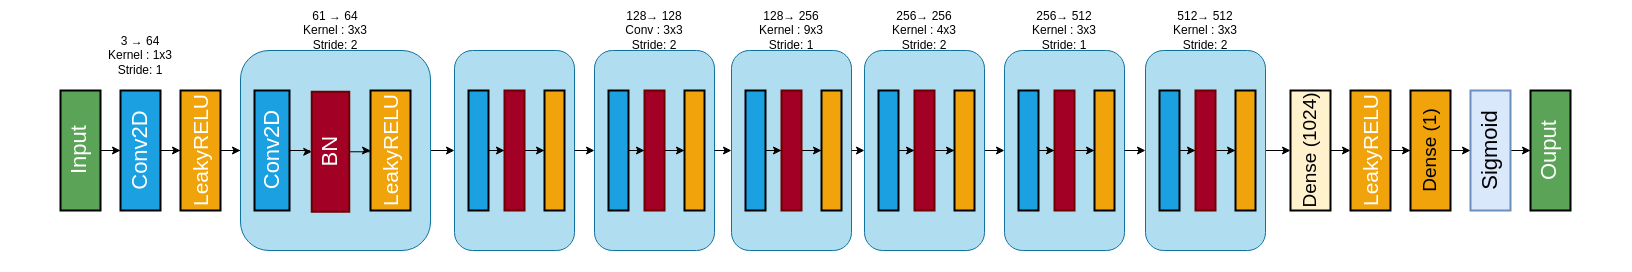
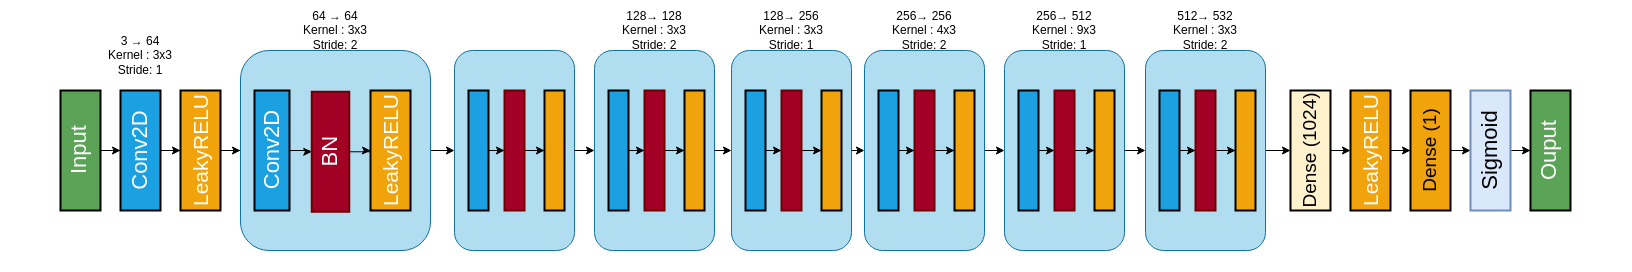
  <mxCell id="0" />
  <mxCell id="1" parent="0" />
  <mxCell id="2" style="edgeStyle=orthogonalEdgeStyle;rounded=0;orthogonalLoop=1;jettySize=auto;html=1;entryX=0.5;entryY=0;entryDx=0;entryDy=0;" edge="1" parent="1" source="3" target="5"><mxGeometry relative="1" as="geometry" /></mxCell>
  <mxCell id="3" value="&lt;font style=&quot;font-size: 22px; color: light-dark(rgb(255, 255, 255), rgb(237, 237, 237));&quot;&gt;Input&lt;/font&gt;" style="rounded=0;whiteSpace=wrap;html=1;rotation=-90;fillColor=light-dark(#5ba457, #1f2f1e);strokeColor=light-dark(#000000, #446e2c);horizontal=0;textDirection=vertical-rl;strokeWidth=2;" parent="1" vertex="1"><mxGeometry x="20" y="130" width="120" height="40" as="geometry" /></mxCell>
  <mxCell id="4" style="edgeStyle=orthogonalEdgeStyle;rounded=0;orthogonalLoop=1;jettySize=auto;html=1;entryX=0.5;entryY=0;entryDx=0;entryDy=0;" edge="1" parent="1" source="5" target="7"><mxGeometry relative="1" as="geometry" /></mxCell>
  <mxCell id="5" value="&lt;font style=&quot;font-size: 22px;&quot;&gt;Conv2D&lt;/font&gt;" style="rounded=0;whiteSpace=wrap;html=1;rotation=-90;fillColor=#1ba1e2;fontColor=#ffffff;strokeColor=light-dark(#000000, #51afe7);strokeWidth=2;" parent="1" vertex="1"><mxGeometry x="80" y="130" width="120" height="40" as="geometry" /></mxCell>
  <mxCell id="6" style="edgeStyle=orthogonalEdgeStyle;rounded=0;orthogonalLoop=1;jettySize=auto;html=1;entryX=0;entryY=0.5;entryDx=0;entryDy=0;" edge="1" parent="1" source="7" target="68"><mxGeometry relative="1" as="geometry" /></mxCell>
  <mxCell id="7" value="&lt;font style=&quot;font-size: 21px;&quot;&gt;&lt;span style=&quot;color: light-dark(rgb(255, 255, 255), rgb(237, 237, 237));&quot;&gt;LeakyRELU&lt;/span&gt;&lt;/font&gt;" style="rounded=0;whiteSpace=wrap;html=1;rotation=-90;fillColor=#f0a30a;strokeColor=light-dark(#000000, #51afe7);fontColor=#000000;strokeWidth=2;" parent="1" vertex="1"><mxGeometry x="140" y="130" width="120" height="40" as="geometry" /></mxCell>
  <mxCell id="8" style="edgeStyle=orthogonalEdgeStyle;rounded=0;orthogonalLoop=1;jettySize=auto;html=1;" edge="1" parent="1" source="9" target="10"><mxGeometry relative="1" as="geometry" /></mxCell>
  <mxCell id="9" value="&lt;font style=&quot;font-size: 22px;&quot;&gt;Sigmoid&lt;/font&gt;" style="rounded=0;whiteSpace=wrap;html=1;rotation=-90;fillColor=#dae8fc;strokeColor=#6c8ebf;strokeWidth=2;" parent="1" vertex="1"><mxGeometry x="1430" y="130" width="120" height="40" as="geometry" /></mxCell>
  <mxCell id="10" value="&lt;div&gt;&lt;font style=&quot;font-size: 22px; color: rgb(255, 255, 255);&quot;&gt;Ouput&lt;/font&gt;&lt;/div&gt;" style="rounded=0;whiteSpace=wrap;html=1;rotation=-90;fillColor=light-dark(#5ba457, #1f2f1e);strokeColor=light-dark(#000000, #446e2c);horizontal=0;textDirection=vertical-rl;strokeWidth=2;" parent="1" vertex="1"><mxGeometry x="1490" y="130" width="120" height="40" as="geometry" /></mxCell>
- <mxCell id="11" value="&lt;div&gt;3 → 64 Kernel : 1x3&lt;/div&gt;&lt;div&gt;Stride: 1&lt;/div&gt;" style="text;html=1;align=center;verticalAlign=middle;whiteSpace=wrap;rounded=0;" parent="1" vertex="1"><mxGeometry x="102" y="40" width="76" height="30" as="geometry" /></mxCell>
+ <mxCell id="11" value="&lt;div&gt;3 → 64 Kernel : 3x3&lt;/div&gt;&lt;div&gt;Stride: 1&lt;/div&gt;" style="text;html=1;align=center;verticalAlign=middle;whiteSpace=wrap;rounded=0;" parent="1" vertex="1"><mxGeometry x="102" y="40" width="76" height="30" as="geometry" /></mxCell>
  <mxCell id="12" value="" style="endArrow=classic;html=1;rounded=0;exitX=1;exitY=0.5;exitDx=0;exitDy=0;entryX=0.5;entryY=0;entryDx=0;entryDy=0;" edge="1" parent="1" source="51"><mxGeometry width="50" height="50" relative="1" as="geometry"><mxPoint x="1250" y="150" as="sourcePoint" /><mxPoint x="1290" y="150" as="targetPoint" /></mxGeometry></mxCell>
- <mxCell id="13" value="&lt;div&gt;61 → 64 Kernel : 3x3&lt;/div&gt;&lt;div&gt;Stride: 2&lt;/div&gt;" style="text;html=1;align=center;verticalAlign=middle;whiteSpace=wrap;rounded=0;" vertex="1" parent="1"><mxGeometry x="297" y="20" width="76" height="20" as="geometry" /></mxCell>
+ <mxCell id="13" value="&lt;div&gt;64 → 64 Kernel : 3x3&lt;/div&gt;&lt;div&gt;Stride: 2&lt;/div&gt;" style="text;html=1;align=center;verticalAlign=middle;whiteSpace=wrap;rounded=0;" vertex="1" parent="1"><mxGeometry x="297" y="20" width="76" height="20" as="geometry" /></mxCell>
  <mxCell id="14" value="" style="group" vertex="1" connectable="0" parent="1"><mxGeometry x="454" y="50" width="120" height="200" as="geometry" /></mxCell>
  <mxCell id="15" value="" style="rounded=1;whiteSpace=wrap;html=1;fillColor=#b1ddf0;strokeColor=#10739e;" vertex="1" parent="14"><mxGeometry width="120" height="200" as="geometry" /></mxCell>
  <mxCell id="16" style="edgeStyle=orthogonalEdgeStyle;rounded=0;orthogonalLoop=1;jettySize=auto;html=1;" edge="1" parent="14" source="17" target="19"><mxGeometry relative="1" as="geometry" /></mxCell>
  <mxCell id="17" value="" style="rounded=0;whiteSpace=wrap;html=1;rotation=-90;fillColor=#1ba1e2;fontColor=#ffffff;strokeColor=light-dark(#000000, #51afe7);strokeWidth=2;" vertex="1" parent="14"><mxGeometry x="-36" y="90" width="120" height="20" as="geometry" /></mxCell>
  <mxCell id="18" style="edgeStyle=orthogonalEdgeStyle;rounded=0;orthogonalLoop=1;jettySize=auto;html=1;" edge="1" parent="14" source="19" target="20"><mxGeometry relative="1" as="geometry" /></mxCell>
  <mxCell id="19" value="" style="rounded=0;whiteSpace=wrap;html=1;rotation=-90;fillColor=#a20025;strokeColor=#6F0000;strokeWidth=2;fontColor=#ffffff;" vertex="1" parent="14"><mxGeometry y="90" width="120" height="20" as="geometry" /></mxCell>
  <mxCell id="20" value="" style="rounded=0;whiteSpace=wrap;html=1;rotation=-90;fillColor=#f0a30a;strokeColor=light-dark(#000000, #51afe7);fontColor=#000000;strokeWidth=2;" vertex="1" parent="14"><mxGeometry x="40" y="90" width="120" height="20" as="geometry" /></mxCell>
  <mxCell id="21" value="" style="group" vertex="1" connectable="0" parent="1"><mxGeometry x="594" y="50" width="120" height="200" as="geometry" /></mxCell>
  <mxCell id="22" value="" style="rounded=1;whiteSpace=wrap;html=1;fillColor=#b1ddf0;strokeColor=#10739e;" vertex="1" parent="21"><mxGeometry width="120" height="200" as="geometry" /></mxCell>
  <mxCell id="23" style="edgeStyle=orthogonalEdgeStyle;rounded=0;orthogonalLoop=1;jettySize=auto;html=1;" edge="1" parent="21" source="24" target="26"><mxGeometry relative="1" as="geometry" /></mxCell>
  <mxCell id="24" value="" style="rounded=0;whiteSpace=wrap;html=1;rotation=-90;fillColor=#1ba1e2;fontColor=#ffffff;strokeColor=light-dark(#000000, #51afe7);strokeWidth=2;" vertex="1" parent="21"><mxGeometry x="-36" y="90" width="120" height="20" as="geometry" /></mxCell>
  <mxCell id="25" style="edgeStyle=orthogonalEdgeStyle;rounded=0;orthogonalLoop=1;jettySize=auto;html=1;" edge="1" parent="21" source="26" target="27"><mxGeometry relative="1" as="geometry" /></mxCell>
  <mxCell id="26" value="" style="rounded=0;whiteSpace=wrap;html=1;rotation=-90;fillColor=#a20025;strokeColor=#6F0000;strokeWidth=2;fontColor=#ffffff;" vertex="1" parent="21"><mxGeometry y="90" width="120" height="20" as="geometry" /></mxCell>
  <mxCell id="27" value="" style="rounded=0;whiteSpace=wrap;html=1;rotation=-90;fillColor=#f0a30a;strokeColor=light-dark(#000000, #51afe7);fontColor=#000000;strokeWidth=2;" vertex="1" parent="21"><mxGeometry x="40" y="90" width="120" height="20" as="geometry" /></mxCell>
  <mxCell id="28" value="" style="group" vertex="1" connectable="0" parent="1"><mxGeometry x="731" y="50" width="120" height="200" as="geometry" /></mxCell>
  <mxCell id="29" value="" style="rounded=1;whiteSpace=wrap;html=1;fillColor=#b1ddf0;strokeColor=#10739e;" vertex="1" parent="28"><mxGeometry width="120" height="200" as="geometry" /></mxCell>
  <mxCell id="30" style="edgeStyle=orthogonalEdgeStyle;rounded=0;orthogonalLoop=1;jettySize=auto;html=1;" edge="1" parent="28" source="31" target="33"><mxGeometry relative="1" as="geometry" /></mxCell>
  <mxCell id="31" value="" style="rounded=0;whiteSpace=wrap;html=1;rotation=-90;fillColor=#1ba1e2;fontColor=#ffffff;strokeColor=light-dark(#000000, #51afe7);strokeWidth=2;" vertex="1" parent="28"><mxGeometry x="-36" y="90" width="120" height="20" as="geometry" /></mxCell>
  <mxCell id="32" style="edgeStyle=orthogonalEdgeStyle;rounded=0;orthogonalLoop=1;jettySize=auto;html=1;" edge="1" parent="28" source="33" target="34"><mxGeometry relative="1" as="geometry" /></mxCell>
  <mxCell id="33" value="" style="rounded=0;whiteSpace=wrap;html=1;rotation=-90;fillColor=#a20025;strokeColor=#6F0000;strokeWidth=2;fontColor=#ffffff;" vertex="1" parent="28"><mxGeometry y="90" width="120" height="20" as="geometry" /></mxCell>
  <mxCell id="34" value="" style="rounded=0;whiteSpace=wrap;html=1;rotation=-90;fillColor=#f0a30a;strokeColor=light-dark(#000000, #51afe7);fontColor=#000000;strokeWidth=2;" vertex="1" parent="28"><mxGeometry x="40" y="90" width="120" height="20" as="geometry" /></mxCell>
  <mxCell id="35" value="" style="group" vertex="1" connectable="0" parent="1"><mxGeometry x="864" y="50" width="120" height="200" as="geometry" /></mxCell>
  <mxCell id="36" style="edgeStyle=orthogonalEdgeStyle;rounded=0;orthogonalLoop=1;jettySize=auto;html=1;exitX=1;exitY=0.5;exitDx=0;exitDy=0;" edge="1" parent="35" source="37"><mxGeometry relative="1" as="geometry"><mxPoint x="140.0" y="99.882" as="targetPoint" /></mxGeometry></mxCell>
  <mxCell id="37" value="" style="rounded=1;whiteSpace=wrap;html=1;fillColor=#b1ddf0;strokeColor=#10739e;" vertex="1" parent="35"><mxGeometry width="120" height="200" as="geometry" /></mxCell>
  <mxCell id="38" style="edgeStyle=orthogonalEdgeStyle;rounded=0;orthogonalLoop=1;jettySize=auto;html=1;" edge="1" parent="35" source="39" target="41"><mxGeometry relative="1" as="geometry" /></mxCell>
  <mxCell id="39" value="" style="rounded=0;whiteSpace=wrap;html=1;rotation=-90;fillColor=#1ba1e2;fontColor=#ffffff;strokeColor=light-dark(#000000, #51afe7);strokeWidth=2;" vertex="1" parent="35"><mxGeometry x="-36" y="90" width="120" height="20" as="geometry" /></mxCell>
  <mxCell id="40" style="edgeStyle=orthogonalEdgeStyle;rounded=0;orthogonalLoop=1;jettySize=auto;html=1;" edge="1" parent="35" source="41" target="42"><mxGeometry relative="1" as="geometry" /></mxCell>
  <mxCell id="41" value="" style="rounded=0;whiteSpace=wrap;html=1;rotation=-90;fillColor=#a20025;strokeColor=#6F0000;strokeWidth=2;fontColor=#ffffff;" vertex="1" parent="35"><mxGeometry y="90" width="120" height="20" as="geometry" /></mxCell>
  <mxCell id="42" value="" style="rounded=0;whiteSpace=wrap;html=1;rotation=-90;fillColor=#f0a30a;strokeColor=light-dark(#000000, #51afe7);fontColor=#000000;strokeWidth=2;" vertex="1" parent="35"><mxGeometry x="40" y="90" width="120" height="20" as="geometry" /></mxCell>
  <mxCell id="43" value="" style="group" vertex="1" connectable="0" parent="1"><mxGeometry x="1004" y="50" width="120" height="200" as="geometry" /></mxCell>
  <mxCell id="44" value="" style="rounded=1;whiteSpace=wrap;html=1;fillColor=#b1ddf0;strokeColor=#10739e;" vertex="1" parent="43"><mxGeometry width="120" height="200" as="geometry" /></mxCell>
  <mxCell id="45" style="edgeStyle=orthogonalEdgeStyle;rounded=0;orthogonalLoop=1;jettySize=auto;html=1;" edge="1" parent="43" source="46" target="48"><mxGeometry relative="1" as="geometry" /></mxCell>
  <mxCell id="46" value="" style="rounded=0;whiteSpace=wrap;html=1;rotation=-90;fillColor=#1ba1e2;fontColor=#ffffff;strokeColor=light-dark(#000000, #51afe7);strokeWidth=2;" vertex="1" parent="43"><mxGeometry x="-36" y="90" width="120" height="20" as="geometry" /></mxCell>
  <mxCell id="47" style="edgeStyle=orthogonalEdgeStyle;rounded=0;orthogonalLoop=1;jettySize=auto;html=1;" edge="1" parent="43" source="48" target="49"><mxGeometry relative="1" as="geometry" /></mxCell>
  <mxCell id="48" value="" style="rounded=0;whiteSpace=wrap;html=1;rotation=-90;fillColor=#a20025;strokeColor=#6F0000;strokeWidth=2;fontColor=#ffffff;" vertex="1" parent="43"><mxGeometry y="90" width="120" height="20" as="geometry" /></mxCell>
  <mxCell id="49" value="" style="rounded=0;whiteSpace=wrap;html=1;rotation=-90;fillColor=#f0a30a;strokeColor=light-dark(#000000, #51afe7);fontColor=#000000;strokeWidth=2;" vertex="1" parent="43"><mxGeometry x="40" y="90" width="120" height="20" as="geometry" /></mxCell>
  <mxCell id="50" value="" style="group" vertex="1" connectable="0" parent="1"><mxGeometry x="1145" y="50" width="120" height="200" as="geometry" /></mxCell>
  <mxCell id="51" value="" style="rounded=1;whiteSpace=wrap;html=1;fillColor=#b1ddf0;strokeColor=#10739e;" vertex="1" parent="50"><mxGeometry width="120" height="200" as="geometry" /></mxCell>
  <mxCell id="52" style="edgeStyle=orthogonalEdgeStyle;rounded=0;orthogonalLoop=1;jettySize=auto;html=1;" edge="1" parent="50" source="53" target="55"><mxGeometry relative="1" as="geometry" /></mxCell>
  <mxCell id="53" value="" style="rounded=0;whiteSpace=wrap;html=1;rotation=-90;fillColor=#1ba1e2;fontColor=#ffffff;strokeColor=light-dark(#000000, #51afe7);strokeWidth=2;" vertex="1" parent="50"><mxGeometry x="-36" y="90" width="120" height="20" as="geometry" /></mxCell>
  <mxCell id="54" style="edgeStyle=orthogonalEdgeStyle;rounded=0;orthogonalLoop=1;jettySize=auto;html=1;" edge="1" parent="50" source="55" target="56"><mxGeometry relative="1" as="geometry" /></mxCell>
  <mxCell id="55" value="" style="rounded=0;whiteSpace=wrap;html=1;rotation=-90;fillColor=#a20025;strokeColor=#6F0000;strokeWidth=2;fontColor=#ffffff;" vertex="1" parent="50"><mxGeometry y="90" width="120" height="20" as="geometry" /></mxCell>
  <mxCell id="56" value="" style="rounded=0;whiteSpace=wrap;html=1;rotation=-90;fillColor=#f0a30a;strokeColor=light-dark(#000000, #51afe7);fontColor=#000000;strokeWidth=2;" vertex="1" parent="50"><mxGeometry x="40" y="90" width="120" height="20" as="geometry" /></mxCell>
- <mxCell id="57" value="&lt;div&gt;128→ 128 Conv : 3x3&lt;/div&gt;&lt;div&gt;Stride: 2&lt;/div&gt;" style="text;html=1;align=center;verticalAlign=middle;whiteSpace=wrap;rounded=0;" vertex="1" parent="1"><mxGeometry x="616" y="20" width="76" height="20" as="geometry" /></mxCell>
- <mxCell id="58" value="&lt;div&gt;128→ 256 Kernel : 9x3&lt;/div&gt;&lt;div&gt;Stride: 1&lt;/div&gt;" style="text;html=1;align=center;verticalAlign=middle;whiteSpace=wrap;rounded=0;" vertex="1" parent="1"><mxGeometry x="753" y="20" width="76" height="20" as="geometry" /></mxCell>
+ <mxCell id="57" value="&lt;div&gt;128→ 128 Kernel : 3x3&lt;/div&gt;&lt;div&gt;Stride: 2&lt;/div&gt;" style="text;html=1;align=center;verticalAlign=middle;whiteSpace=wrap;rounded=0;" vertex="1" parent="1"><mxGeometry x="616" y="20" width="76" height="20" as="geometry" /></mxCell>
+ <mxCell id="58" value="&lt;div&gt;128→ 256 Kernel : 3x3&lt;/div&gt;&lt;div&gt;Stride: 1&lt;/div&gt;" style="text;html=1;align=center;verticalAlign=middle;whiteSpace=wrap;rounded=0;" vertex="1" parent="1"><mxGeometry x="753" y="20" width="76" height="20" as="geometry" /></mxCell>
  <mxCell id="59" value="&lt;div&gt;256→ 256 Kernel : 4x3&lt;/div&gt;&lt;div&gt;Stride: 2&lt;/div&gt;" style="text;html=1;align=center;verticalAlign=middle;whiteSpace=wrap;rounded=0;" vertex="1" parent="1"><mxGeometry x="886" y="20" width="76" height="20" as="geometry" /></mxCell>
- <mxCell id="60" value="&lt;div&gt;256→ 512 Kernel : 3x3&lt;/div&gt;&lt;div&gt;Stride: 1&lt;/div&gt;" style="text;html=1;align=center;verticalAlign=middle;whiteSpace=wrap;rounded=0;" vertex="1" parent="1"><mxGeometry x="1026" y="20" width="76" height="20" as="geometry" /></mxCell>
- <mxCell id="61" value="&lt;div&gt;512→ 512 Kernel : 3x3&lt;/div&gt;&lt;div&gt;Stride: 2&lt;/div&gt;" style="text;html=1;align=center;verticalAlign=middle;whiteSpace=wrap;rounded=0;" vertex="1" parent="1"><mxGeometry x="1167" y="20" width="76" height="20" as="geometry" /></mxCell>
+ <mxCell id="60" value="&lt;div&gt;256→ 512 Kernel : 9x3&lt;/div&gt;&lt;div&gt;Stride: 1&lt;/div&gt;" style="text;html=1;align=center;verticalAlign=middle;whiteSpace=wrap;rounded=0;" vertex="1" parent="1"><mxGeometry x="1026" y="20" width="76" height="20" as="geometry" /></mxCell>
+ <mxCell id="61" value="&lt;div&gt;512→ 532 Kernel : 3x3&lt;/div&gt;&lt;div&gt;Stride: 2&lt;/div&gt;" style="text;html=1;align=center;verticalAlign=middle;whiteSpace=wrap;rounded=0;" vertex="1" parent="1"><mxGeometry x="1167" y="20" width="76" height="20" as="geometry" /></mxCell>
  <mxCell id="62" value="" style="endArrow=classic;html=1;rounded=0;exitX=1;exitY=0.5;exitDx=0;exitDy=0;entryX=0;entryY=0.5;entryDx=0;entryDy=0;" edge="1" parent="1" source="68" target="15"><mxGeometry width="50" height="50" relative="1" as="geometry"><mxPoint x="590" y="370" as="sourcePoint" /><mxPoint x="640" y="320" as="targetPoint" /></mxGeometry></mxCell>
  <mxCell id="63" style="edgeStyle=orthogonalEdgeStyle;rounded=0;orthogonalLoop=1;jettySize=auto;html=1;exitX=1;exitY=0.5;exitDx=0;exitDy=0;entryX=0;entryY=0.5;entryDx=0;entryDy=0;" edge="1" parent="1" source="15" target="22"><mxGeometry relative="1" as="geometry" /></mxCell>
  <mxCell id="64" style="edgeStyle=orthogonalEdgeStyle;rounded=0;orthogonalLoop=1;jettySize=auto;html=1;exitX=1;exitY=0.5;exitDx=0;exitDy=0;entryX=0;entryY=0.5;entryDx=0;entryDy=0;" edge="1" parent="1" source="22" target="29"><mxGeometry relative="1" as="geometry" /></mxCell>
  <mxCell id="65" style="edgeStyle=orthogonalEdgeStyle;rounded=0;orthogonalLoop=1;jettySize=auto;html=1;exitX=1;exitY=0.5;exitDx=0;exitDy=0;entryX=0;entryY=0.5;entryDx=0;entryDy=0;" edge="1" parent="1" source="29" target="37"><mxGeometry relative="1" as="geometry" /></mxCell>
  <mxCell id="66" style="edgeStyle=orthogonalEdgeStyle;rounded=0;orthogonalLoop=1;jettySize=auto;html=1;exitX=1;exitY=0.5;exitDx=0;exitDy=0;entryX=0;entryY=0.5;entryDx=0;entryDy=0;" edge="1" parent="1" source="44" target="51"><mxGeometry relative="1" as="geometry" /></mxCell>
  <mxCell id="67" value="" style="group" vertex="1" connectable="0" parent="1"><mxGeometry x="240" y="50" width="190" height="200" as="geometry" /></mxCell>
  <mxCell id="68" value="" style="rounded=1;whiteSpace=wrap;html=1;fillColor=#b1ddf0;strokeColor=#10739e;" vertex="1" parent="67"><mxGeometry width="190" height="200" as="geometry" /></mxCell>
  <mxCell id="69" style="edgeStyle=orthogonalEdgeStyle;rounded=0;orthogonalLoop=1;jettySize=auto;html=1;" edge="1" parent="67" source="70" target="72"><mxGeometry relative="1" as="geometry" /></mxCell>
  <mxCell id="70" value="&lt;font style=&quot;font-size: 22px;&quot;&gt;Conv2D&lt;/font&gt;" style="rounded=0;whiteSpace=wrap;html=1;rotation=-90;fillColor=#1ba1e2;fontColor=#ffffff;strokeColor=light-dark(#000000, #51afe7);strokeWidth=2;" parent="67" vertex="1"><mxGeometry x="-28.5" y="82.5" width="120" height="35" as="geometry" /></mxCell>
  <mxCell id="71" style="edgeStyle=orthogonalEdgeStyle;rounded=0;orthogonalLoop=1;jettySize=auto;html=1;" edge="1" parent="67" source="72" target="73"><mxGeometry relative="1" as="geometry" /></mxCell>
  <mxCell id="72" value="&lt;font style=&quot;font-size: 22px;&quot;&gt;BN&lt;/font&gt;" style="rounded=0;whiteSpace=wrap;html=1;rotation=-90;fillColor=#a20025;strokeColor=#6F0000;strokeWidth=2;fontColor=#ffffff;" vertex="1" parent="67"><mxGeometry x="30" y="82.5" width="120" height="37.5" as="geometry" /></mxCell>
  <mxCell id="73" value="&lt;font style=&quot;font-size: 21px;&quot;&gt;&lt;span style=&quot;color: light-dark(rgb(255, 255, 255), rgb(237, 237, 237));&quot;&gt;LeakyRELU&lt;/span&gt;&lt;/font&gt;" style="rounded=0;whiteSpace=wrap;html=1;rotation=-90;fillColor=#f0a30a;strokeColor=light-dark(#000000, #51afe7);fontColor=#000000;strokeWidth=2;" vertex="1" parent="67"><mxGeometry x="90" y="80" width="120" height="40" as="geometry" /></mxCell>
  <mxCell id="74" style="edgeStyle=orthogonalEdgeStyle;rounded=0;orthogonalLoop=1;jettySize=auto;html=1;exitX=0.5;exitY=1;exitDx=0;exitDy=0;entryX=0.5;entryY=0;entryDx=0;entryDy=0;" edge="1" parent="1" source="76" target="78"><mxGeometry relative="1" as="geometry" /></mxCell>
  <mxCell id="75" style="edgeStyle=orthogonalEdgeStyle;rounded=0;orthogonalLoop=1;jettySize=auto;html=1;exitX=0.5;exitY=1;exitDx=0;exitDy=0;entryX=0.5;entryY=0;entryDx=0;entryDy=0;" edge="1" parent="1" source="79" target="9"><mxGeometry relative="1" as="geometry" /></mxCell>
  <mxCell id="76" value="&lt;div&gt;&lt;font style=&quot;font-size: 19px;&quot;&gt;Dense (1024)&lt;/font&gt;&lt;/div&gt;" style="rounded=0;whiteSpace=wrap;html=1;rotation=-90;fillColor=#fff2cc;strokeColor=light-dark(#000000, #6d5100);strokeWidth=2;" vertex="1" parent="1"><mxGeometry x="1250" y="130" width="120" height="40" as="geometry" /></mxCell>
  <mxCell id="77" style="edgeStyle=orthogonalEdgeStyle;rounded=0;orthogonalLoop=1;jettySize=auto;html=1;entryX=0.5;entryY=0;entryDx=0;entryDy=0;" edge="1" parent="1" source="78" target="79"><mxGeometry relative="1" as="geometry" /></mxCell>
  <mxCell id="78" value="&lt;font style=&quot;font-size: 21px;&quot;&gt;&lt;span style=&quot;color: light-dark(rgb(255, 255, 255), rgb(237, 237, 237));&quot;&gt;LeakyRELU&lt;/span&gt;&lt;/font&gt;" style="rounded=0;whiteSpace=wrap;html=1;rotation=-90;fillColor=#f0a30a;strokeColor=light-dark(#000000, #51afe7);fontColor=#000000;strokeWidth=2;" vertex="1" parent="1"><mxGeometry x="1310" y="130" width="120" height="40" as="geometry" /></mxCell>
  <mxCell id="79" value="&lt;div&gt;&lt;font style=&quot;font-size: 19px;&quot;&gt;Dense (1)&lt;/font&gt;&lt;/div&gt;" style="rounded=0;whiteSpace=wrap;html=1;rotation=-90;fillColor=#f0a30a;strokeColor=light-dark(#000000, #6d5100);strokeWidth=2;" vertex="1" parent="1"><mxGeometry x="1370" y="130" width="120" height="40" as="geometry" /></mxCell>
